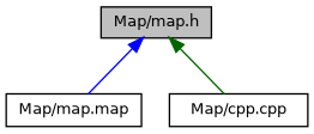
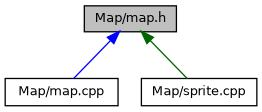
  digraph {
    node [color=black fillcolor=white fontname=Helvetica fontsize=10 shape=record style=filled]
    edge [dir=back fontname=Helvetica fontsize=10 labelfontname=Helvetica labelfontsize=10 style=solid]
    n1 [fillcolor=grey75 fontcolor=black height=0.2 label="Map/map.h" width=0.4]
-   n2 [height=0.2 label="Map/map.map" width=0.4]
-   n3 [height=0.2 label="Map/cpp.cpp" width=0.4]
+   n2 [height=0.2 label="Map/map.cpp" width=0.4]
+   n3 [height=0.2 label="Map/sprite.cpp" width=0.4]
    n1 -> n2 [color=blue]
    n1 -> n3 [color=darkgreen]
  }
